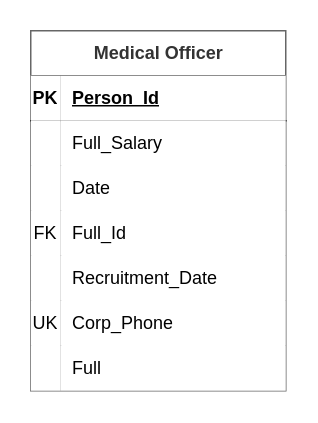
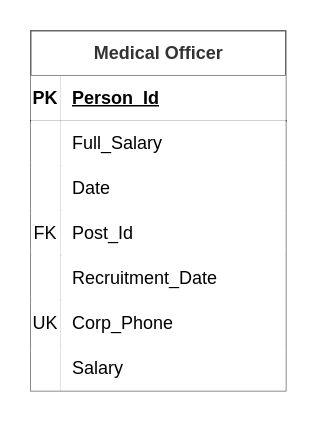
  <mxCell id="0" />
  <mxCell id="1" parent="0" />
  <mxCell id="2" value="Medical Officer" style="shape=table;startSize=30;container=1;collapsible=1;childLayout=tableLayout;fixedRows=1;rowLines=0;fontStyle=1;align=center;resizeLast=1;html=1;fillColor=#ffffff;strokeColor=#666666;fontColor=#333333;" vertex="1" parent="1"><mxGeometry x="20" y="20" width="170" height="240" as="geometry" /></mxCell>
  <mxCell id="3" value="" style="shape=tableRow;horizontal=0;startSize=0;swimlaneHead=0;swimlaneBody=0;fillColor=none;collapsible=0;dropTarget=0;points=[[0,0.5],[1,0.5]];portConstraint=eastwest;top=0;left=0;right=0;bottom=1;" vertex="1" parent="2"><mxGeometry y="30" width="170" height="30" as="geometry" /></mxCell>
  <mxCell id="4" value="PK" style="shape=partialRectangle;connectable=0;top=0;left=0;bottom=0;right=0;fontStyle=1;overflow=hidden;whiteSpace=wrap;html=1;" vertex="1" parent="3"><mxGeometry width="20" height="30" as="geometry"><mxRectangle width="20" height="30" as="alternateBounds" /></mxGeometry></mxCell>
  <mxCell id="5" value="Person_Id" style="shape=partialRectangle;connectable=0;top=0;left=0;bottom=0;right=0;align=left;spacingLeft=6;fontStyle=5;overflow=hidden;whiteSpace=wrap;html=1;strokeWidth=4;perimeterSpacing=2;" vertex="1" parent="3"><mxGeometry x="20" width="150" height="30" as="geometry"><mxRectangle width="150" height="30" as="alternateBounds" /></mxGeometry></mxCell>
  <mxCell id="6" value="" style="shape=tableRow;horizontal=0;startSize=0;swimlaneHead=0;swimlaneBody=0;fillColor=none;collapsible=0;dropTarget=0;points=[[0,0.5],[1,0.5]];portConstraint=eastwest;top=0;left=0;right=0;bottom=0;" vertex="1" parent="2"><mxGeometry y="60" width="170" height="30" as="geometry" /></mxCell>
  <mxCell id="7" value="" style="shape=partialRectangle;connectable=0;top=0;left=0;bottom=0;right=0;editable=1;overflow=hidden;whiteSpace=wrap;html=1;" vertex="1" parent="6"><mxGeometry width="20" height="30" as="geometry"><mxRectangle width="20" height="30" as="alternateBounds" /></mxGeometry></mxCell>
  <mxCell id="8" value="Full_Salary" style="shape=partialRectangle;connectable=0;top=0;left=0;bottom=0;right=0;align=left;spacingLeft=6;overflow=hidden;whiteSpace=wrap;html=1;" vertex="1" parent="6"><mxGeometry x="20" width="150" height="30" as="geometry"><mxRectangle width="150" height="30" as="alternateBounds" /></mxGeometry></mxCell>
  <mxCell id="9" value="" style="shape=tableRow;horizontal=0;startSize=0;swimlaneHead=0;swimlaneBody=0;fillColor=none;collapsible=0;dropTarget=0;points=[[0,0.5],[1,0.5]];portConstraint=eastwest;top=0;left=0;right=0;bottom=0;" vertex="1" parent="2"><mxGeometry y="90" width="170" height="30" as="geometry" /></mxCell>
  <mxCell id="10" value="" style="shape=partialRectangle;connectable=0;top=0;left=0;bottom=0;right=0;editable=1;overflow=hidden;whiteSpace=wrap;html=1;" vertex="1" parent="9"><mxGeometry width="20" height="30" as="geometry"><mxRectangle width="20" height="30" as="alternateBounds" /></mxGeometry></mxCell>
  <mxCell id="11" value="Date" style="shape=partialRectangle;connectable=0;top=0;left=0;bottom=0;right=0;align=left;spacingLeft=6;overflow=hidden;whiteSpace=wrap;html=1;" vertex="1" parent="9"><mxGeometry x="20" width="150" height="30" as="geometry"><mxRectangle width="150" height="30" as="alternateBounds" /></mxGeometry></mxCell>
  <mxCell id="12" value="" style="shape=tableRow;horizontal=0;startSize=0;swimlaneHead=0;swimlaneBody=0;fillColor=none;collapsible=0;dropTarget=0;points=[[0,0.5],[1,0.5]];portConstraint=eastwest;top=0;left=0;right=0;bottom=0;strokeColor=#000000;" vertex="1" parent="2"><mxGeometry y="120" width="170" height="30" as="geometry" /></mxCell>
  <mxCell id="13" value="FK" style="shape=partialRectangle;connectable=0;top=0;left=0;bottom=0;right=0;editable=1;overflow=hidden;whiteSpace=wrap;html=1;" vertex="1" parent="12"><mxGeometry width="20" height="30" as="geometry"><mxRectangle width="20" height="30" as="alternateBounds" /></mxGeometry></mxCell>
- <mxCell id="14" value="Full_Id" style="shape=partialRectangle;connectable=0;top=0;left=0;bottom=0;right=0;align=left;spacingLeft=6;overflow=hidden;whiteSpace=wrap;html=1;" vertex="1" parent="12"><mxGeometry x="20" width="150" height="30" as="geometry"><mxRectangle width="150" height="30" as="alternateBounds" /></mxGeometry></mxCell>
+ <mxCell id="14" value="Post_Id" style="shape=partialRectangle;connectable=0;top=0;left=0;bottom=0;right=0;align=left;spacingLeft=6;overflow=hidden;whiteSpace=wrap;html=1;" vertex="1" parent="12"><mxGeometry x="20" width="150" height="30" as="geometry"><mxRectangle width="150" height="30" as="alternateBounds" /></mxGeometry></mxCell>
  <mxCell id="15" style="shape=tableRow;horizontal=0;startSize=0;swimlaneHead=0;swimlaneBody=0;fillColor=none;collapsible=0;dropTarget=0;points=[[0,0.5],[1,0.5]];portConstraint=eastwest;top=0;left=0;right=0;bottom=0;strokeColor=#000000;" vertex="1" parent="2"><mxGeometry y="150" width="170" height="30" as="geometry" /></mxCell>
  <mxCell id="16" style="shape=partialRectangle;connectable=0;top=0;left=0;bottom=0;right=0;editable=1;overflow=hidden;whiteSpace=wrap;html=1;" vertex="1" parent="15"><mxGeometry width="20" height="30" as="geometry"><mxRectangle width="20" height="30" as="alternateBounds" /></mxGeometry></mxCell>
  <mxCell id="17" value="Recruitment_Date" style="shape=partialRectangle;connectable=0;top=0;left=0;bottom=0;right=0;align=left;spacingLeft=6;overflow=hidden;whiteSpace=wrap;html=1;" vertex="1" parent="15"><mxGeometry x="20" width="150" height="30" as="geometry"><mxRectangle width="150" height="30" as="alternateBounds" /></mxGeometry></mxCell>
  <mxCell id="18" style="shape=tableRow;horizontal=0;startSize=0;swimlaneHead=0;swimlaneBody=0;fillColor=none;collapsible=0;dropTarget=0;points=[[0,0.5],[1,0.5]];portConstraint=eastwest;top=0;left=0;right=0;bottom=0;strokeColor=#000000;" vertex="1" parent="2"><mxGeometry y="180" width="170" height="30" as="geometry" /></mxCell>
  <mxCell id="19" value="UK" style="shape=partialRectangle;connectable=0;top=0;left=0;bottom=0;right=0;editable=1;overflow=hidden;whiteSpace=wrap;html=1;" vertex="1" parent="18"><mxGeometry width="20" height="30" as="geometry"><mxRectangle width="20" height="30" as="alternateBounds" /></mxGeometry></mxCell>
  <mxCell id="20" value="Corp_Phone" style="shape=partialRectangle;connectable=0;top=0;left=0;bottom=0;right=0;align=left;spacingLeft=6;overflow=hidden;whiteSpace=wrap;html=1;" vertex="1" parent="18"><mxGeometry x="20" width="150" height="30" as="geometry"><mxRectangle width="150" height="30" as="alternateBounds" /></mxGeometry></mxCell>
  <mxCell id="21" style="shape=tableRow;horizontal=0;startSize=0;swimlaneHead=0;swimlaneBody=0;fillColor=none;collapsible=0;dropTarget=0;points=[[0,0.5],[1,0.5]];portConstraint=eastwest;top=0;left=0;right=0;bottom=0;strokeColor=#000000;" vertex="1" parent="2"><mxGeometry y="210" width="170" height="30" as="geometry" /></mxCell>
  <mxCell id="22" style="shape=partialRectangle;connectable=0;top=0;left=0;bottom=0;right=0;editable=1;overflow=hidden;whiteSpace=wrap;html=1;" vertex="1" parent="21"><mxGeometry width="20" height="30" as="geometry"><mxRectangle width="20" height="30" as="alternateBounds" /></mxGeometry></mxCell>
- <mxCell id="23" value="Full" style="shape=partialRectangle;connectable=0;top=0;left=0;bottom=0;right=0;align=left;spacingLeft=6;overflow=hidden;whiteSpace=wrap;html=1;" vertex="1" parent="21"><mxGeometry x="20" width="150" height="30" as="geometry"><mxRectangle width="150" height="30" as="alternateBounds" /></mxGeometry></mxCell>
+ <mxCell id="23" value="Salary" style="shape=partialRectangle;connectable=0;top=0;left=0;bottom=0;right=0;align=left;spacingLeft=6;overflow=hidden;whiteSpace=wrap;html=1;" vertex="1" parent="21"><mxGeometry x="20" width="150" height="30" as="geometry"><mxRectangle width="150" height="30" as="alternateBounds" /></mxGeometry></mxCell>
